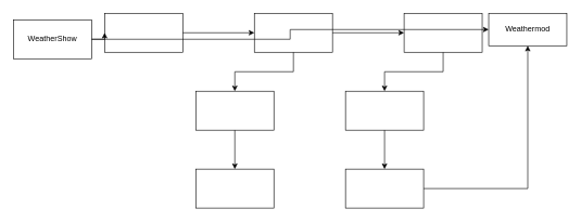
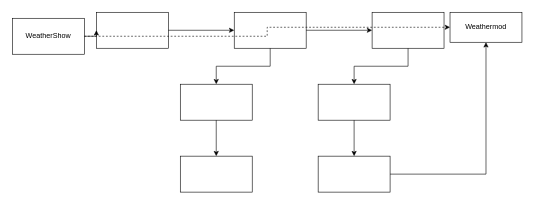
  <mxCell id="0" />
  <mxCell id="1" parent="0" />
  <mxCell id="2" value="" style="rounded=0;whiteSpace=wrap;html=1;" vertex="1" parent="1"><mxGeometry x="160" y="20" width="120" height="60" as="geometry" /></mxCell>
  <mxCell id="3" value="" style="rounded=0;whiteSpace=wrap;html=1;" vertex="1" parent="1"><mxGeometry x="390" y="20" width="120" height="60" as="geometry" /></mxCell>
  <mxCell id="4" value="" style="rounded=0;whiteSpace=wrap;html=1;" vertex="1" parent="1"><mxGeometry x="620" y="20" width="120" height="60" as="geometry" /></mxCell>
  <mxCell id="5" value="" style="rounded=0;whiteSpace=wrap;html=1;" vertex="1" parent="1"><mxGeometry x="300" y="140" width="120" height="60" as="geometry" /></mxCell>
  <mxCell id="6" value="" style="rounded=0;whiteSpace=wrap;html=1;" vertex="1" parent="1"><mxGeometry x="530" y="140" width="120" height="60" as="geometry" /></mxCell>
  <mxCell id="7" value="" style="rounded=0;whiteSpace=wrap;html=1;" vertex="1" parent="1"><mxGeometry x="300" y="260" width="120" height="60" as="geometry" /></mxCell>
  <mxCell id="8" value="" style="rounded=0;whiteSpace=wrap;html=1;" vertex="1" parent="1"><mxGeometry x="530" y="260" width="120" height="60" as="geometry" /></mxCell>
  <mxCell id="9" style="edgeStyle=orthogonalEdgeStyle;rounded=0;orthogonalLoop=1;jettySize=auto;html=1;" edge="1" parent="1" source="2" target="3"><mxGeometry relative="1" as="geometry" /></mxCell>
  <mxCell id="10" style="edgeStyle=orthogonalEdgeStyle;rounded=0;orthogonalLoop=1;jettySize=auto;html=1;" edge="1" parent="1" source="3" target="4"><mxGeometry relative="1" as="geometry" /></mxCell>
  <mxCell id="11" style="edgeStyle=orthogonalEdgeStyle;rounded=0;orthogonalLoop=1;jettySize=auto;html=1;" edge="1" parent="1" source="3" target="5"><mxGeometry relative="1" as="geometry" /></mxCell>
  <mxCell id="12" style="edgeStyle=orthogonalEdgeStyle;rounded=0;orthogonalLoop=1;jettySize=auto;html=1;" edge="1" parent="1" source="4" target="6"><mxGeometry relative="1" as="geometry" /></mxCell>
  <mxCell id="13" style="edgeStyle=orthogonalEdgeStyle;rounded=0;orthogonalLoop=1;jettySize=auto;html=1;" edge="1" parent="1" source="5" target="7"><mxGeometry relative="1" as="geometry" /></mxCell>
  <mxCell id="14" style="edgeStyle=orthogonalEdgeStyle;rounded=0;orthogonalLoop=1;jettySize=auto;html=1;" edge="1" parent="1" source="6" target="8"><mxGeometry relative="1" as="geometry" /></mxCell>
  <mxCell id="15" value="Weathermod" style="rounded=0;whiteSpace=wrap;html=1;" vertex="1" parent="1"><mxGeometry x="750" y="20" width="120" height="50" as="geometry" /></mxCell>
  <mxCell id="16" value="WeatherShow" style="rounded=0;whiteSpace=wrap;html=1;" vertex="1" parent="1"><mxGeometry x="20" y="30" width="120" height="60" as="geometry" /></mxCell>
  <mxCell id="17" style="edgeStyle=orthogonalEdgeStyle;rounded=0;orthogonalLoop=1;jettySize=auto;html=1;" edge="1" parent="1" source="16" target="2"><mxGeometry relative="1" as="geometry" /></mxCell>
- <mxCell id="18" style="edgeStyle=orthogonalEdgeStyle;rounded=0;orthogonalLoop=1;jettySize=auto;html=1;" edge="1" parent="1" source="16" target="15"><mxGeometry relative="1" as="geometry" /></mxCell>
+ <mxCell id="18" style="edgeStyle=orthogonalEdgeStyle;rounded=0;orthogonalLoop=1;jettySize=auto;html=1;dashed=1;" edge="1" parent="1" source="16" target="15"><mxGeometry relative="1" as="geometry" /></mxCell>
  <mxCell id="19" style="edgeStyle=orthogonalEdgeStyle;rounded=0;orthogonalLoop=1;jettySize=auto;html=1;" edge="1" parent="1" source="8" target="15"><mxGeometry relative="1" as="geometry" /></mxCell>
